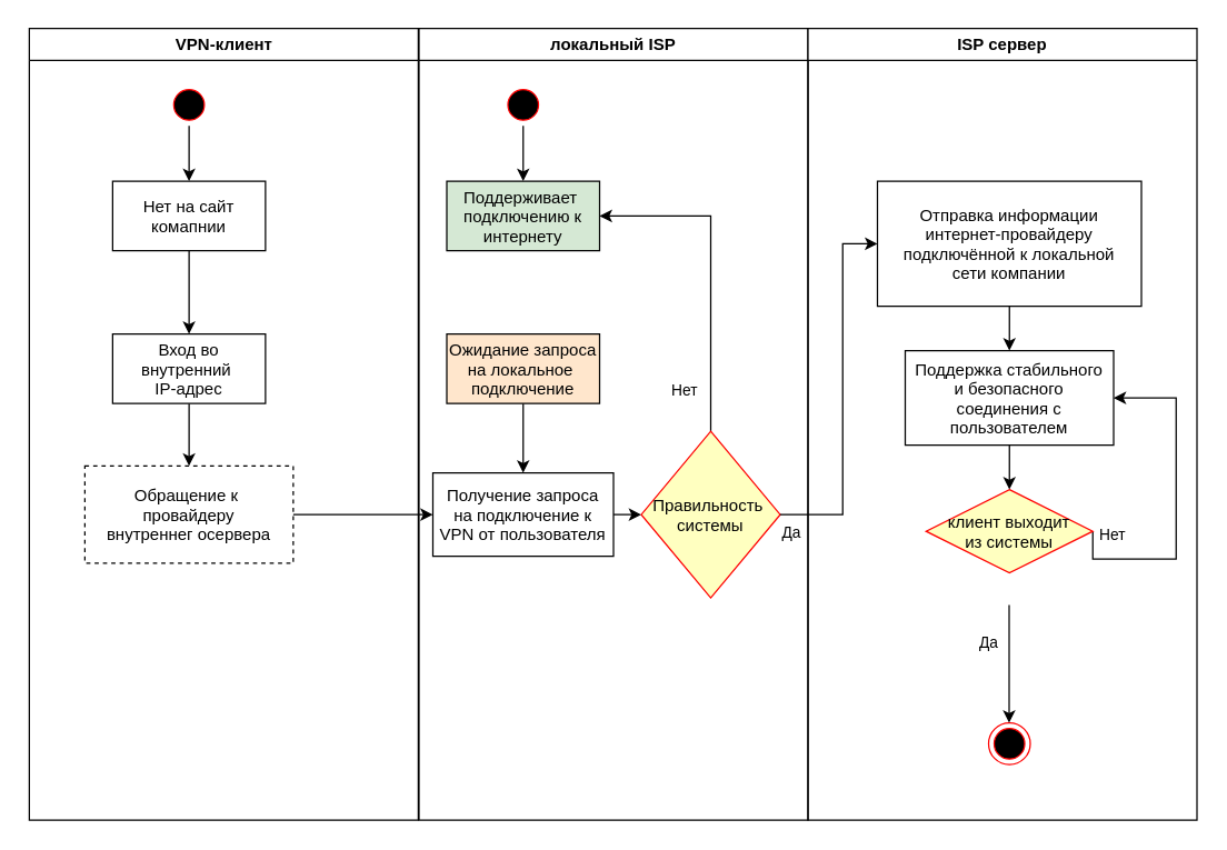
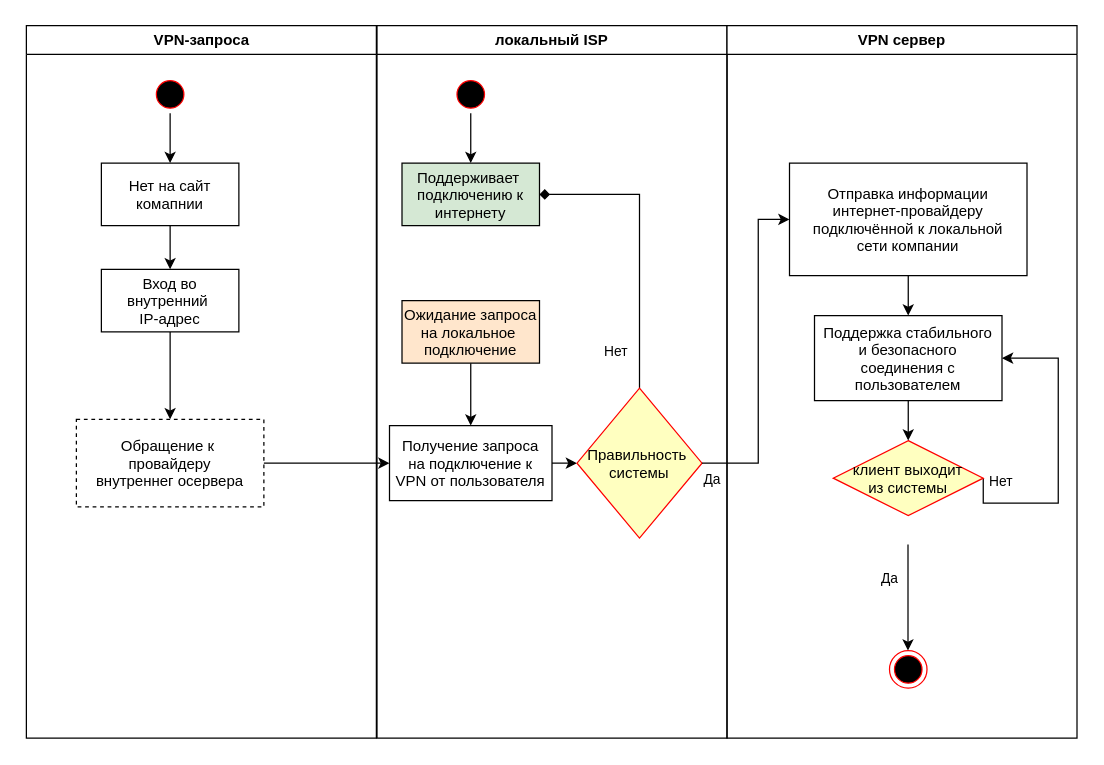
  <mxCell id="0" />
  <mxCell id="1" parent="0" />
- <mxCell id="2" value="VPN-клиент" style="swimlane;whiteSpace=wrap" parent="1" vertex="1"><mxGeometry x="20.5" y="20" width="280" height="570" as="geometry" /></mxCell>
+ <mxCell id="2" value="VPN-запроса" style="swimlane;whiteSpace=wrap" parent="1" vertex="1"><mxGeometry x="20.5" y="20" width="280" height="570" as="geometry" /></mxCell>
  <mxCell id="3" value="" style="edgeStyle=orthogonalEdgeStyle;rounded=0;orthogonalLoop=1;jettySize=auto;html=1;" edge="1" parent="2" source="4" target="6"><mxGeometry relative="1" as="geometry" /></mxCell>
  <mxCell id="4" value="" style="ellipse;shape=startState;fillColor=#000000;strokeColor=#ff0000;" parent="2" vertex="1"><mxGeometry x="100" y="40" width="30" height="30" as="geometry" /></mxCell>
  <mxCell id="5" value="" style="edgeStyle=orthogonalEdgeStyle;rounded=0;orthogonalLoop=1;jettySize=auto;html=1;" edge="1" parent="2" source="6" target="8"><mxGeometry relative="1" as="geometry" /></mxCell>
  <mxCell id="6" value="Нет на сайт &#10;комапнии" style="" parent="2" vertex="1"><mxGeometry x="60" y="110" width="110" height="50" as="geometry" /></mxCell>
  <mxCell id="7" value="" style="edgeStyle=orthogonalEdgeStyle;rounded=0;orthogonalLoop=1;jettySize=auto;html=1;" edge="1" parent="2" source="8" target="9"><mxGeometry relative="1" as="geometry" /></mxCell>
- <mxCell id="8" value="Вход во&#10;внутренний &#10;IP-адрес" style="" parent="2" vertex="1"><mxGeometry x="60" y="220" width="110" height="50" as="geometry" /></mxCell>
+ <mxCell id="8" value="Вход во&#10;внутренний &#10;IP-адрес" style="" parent="2" vertex="1"><mxGeometry x="60" y="195" width="110" height="50" as="geometry" /></mxCell>
  <mxCell id="9" value="Обращение к &#10;провайдеру&#10;внутреннег осервера" style="dashed=1;" parent="2" vertex="1"><mxGeometry x="40" y="315" width="150" height="70" as="geometry" /></mxCell>
  <mxCell id="10" value="локальный ISP" style="swimlane;whiteSpace=wrap" parent="1" vertex="1"><mxGeometry x="301" y="20" width="280" height="570" as="geometry" /></mxCell>
  <mxCell id="11" value="" style="edgeStyle=orthogonalEdgeStyle;rounded=0;orthogonalLoop=1;jettySize=auto;html=1;" edge="1" parent="10" source="12" target="13"><mxGeometry relative="1" as="geometry" /></mxCell>
  <mxCell id="12" value="" style="ellipse;shape=startState;fillColor=#000000;strokeColor=#ff0000;" parent="10" vertex="1"><mxGeometry x="60" y="40" width="30" height="30" as="geometry" /></mxCell>
  <mxCell id="13" value="Поддерживает &#10;подключению к&#10;интернету" style="fillColor=#d5e8d4;" parent="10" vertex="1"><mxGeometry x="20" y="110" width="110" height="50" as="geometry" /></mxCell>
  <mxCell id="14" value="" style="edgeStyle=orthogonalEdgeStyle;rounded=0;orthogonalLoop=1;jettySize=auto;html=1;" edge="1" parent="10" source="15" target="17"><mxGeometry relative="1" as="geometry" /></mxCell>
  <mxCell id="15" value="Ожидание запроса&#10;на локальное &#10;подключение" style="fillColor=#ffe6cc;" parent="10" vertex="1"><mxGeometry x="20" y="220" width="110" height="50" as="geometry" /></mxCell>
  <mxCell id="16" style="edgeStyle=orthogonalEdgeStyle;rounded=0;orthogonalLoop=1;jettySize=auto;html=1;exitX=1;exitY=0.5;exitDx=0;exitDy=0;entryX=0;entryY=0.5;entryDx=0;entryDy=0;" edge="1" parent="10" source="17" target="20"><mxGeometry relative="1" as="geometry" /></mxCell>
  <mxCell id="17" value="Получение запроса&#10;на подключение к&#10;VPN от пользователя" style="" parent="10" vertex="1"><mxGeometry x="10" y="320" width="130" height="60" as="geometry" /></mxCell>
- <mxCell id="18" style="edgeStyle=orthogonalEdgeStyle;rounded=0;orthogonalLoop=1;jettySize=auto;html=1;exitX=0.5;exitY=0;exitDx=0;exitDy=0;entryX=1;entryY=0.5;entryDx=0;entryDy=0;" edge="1" parent="10" source="20" target="13"><mxGeometry relative="1" as="geometry" /></mxCell>
+ <mxCell id="18" style="edgeStyle=orthogonalEdgeStyle;rounded=0;orthogonalLoop=1;jettySize=auto;html=1;exitX=0.5;exitY=0;exitDx=0;exitDy=0;entryX=1;entryY=0.5;entryDx=0;entryDy=0;endArrow=diamond;" edge="1" parent="10" source="20" target="13"><mxGeometry relative="1" as="geometry" /></mxCell>
  <mxCell id="19" value="Нет" style="edgeLabel;html=1;align=center;verticalAlign=middle;resizable=0;points=[];" vertex="1" connectable="0" parent="18"><mxGeometry x="-0.741" y="-1" relative="1" as="geometry"><mxPoint x="-21" as="offset" /></mxGeometry></mxCell>
  <mxCell id="20" value="Правильность &#10;системы" style="rhombus;fillColor=#ffffc0;strokeColor=#ff0000;" parent="10" vertex="1"><mxGeometry x="160" y="290" width="100" height="120" as="geometry" /></mxCell>
- <mxCell id="21" value="ISP сервер" style="swimlane;whiteSpace=wrap" parent="1" vertex="1"><mxGeometry x="581" y="20" width="280" height="570" as="geometry" /></mxCell>
+ <mxCell id="21" value="VPN сервер" style="swimlane;whiteSpace=wrap" parent="1" vertex="1"><mxGeometry x="581" y="20" width="280" height="570" as="geometry" /></mxCell>
  <mxCell id="22" value="" style="ellipse;shape=endState;fillColor=#000000;strokeColor=#ff0000" parent="21" vertex="1"><mxGeometry x="130" y="500" width="30" height="30" as="geometry" /></mxCell>
  <mxCell id="23" style="edgeStyle=orthogonalEdgeStyle;rounded=0;orthogonalLoop=1;jettySize=auto;html=1;exitX=0.5;exitY=1;exitDx=0;exitDy=0;entryX=0.5;entryY=0;entryDx=0;entryDy=0;" edge="1" parent="21"><mxGeometry relative="1" as="geometry"><mxPoint x="144.8" y="415" as="sourcePoint" /><mxPoint x="144.8" y="500" as="targetPoint" /></mxGeometry></mxCell>
  <mxCell id="24" value="Да" style="edgeLabel;html=1;align=center;verticalAlign=middle;resizable=0;points=[];" vertex="1" connectable="0" parent="23"><mxGeometry x="-0.388" y="-3" relative="1" as="geometry"><mxPoint x="-12" as="offset" /></mxGeometry></mxCell>
  <mxCell id="25" style="edgeStyle=orthogonalEdgeStyle;rounded=0;orthogonalLoop=1;jettySize=auto;html=1;exitX=1;exitY=0.5;exitDx=0;exitDy=0;entryX=1;entryY=0.5;entryDx=0;entryDy=0;" edge="1" parent="21" source="27" target="31"><mxGeometry relative="1" as="geometry"><Array as="points"><mxPoint x="265" y="382" /><mxPoint x="265" y="266" /></Array></mxGeometry></mxCell>
  <mxCell id="26" value="Нет" style="edgeLabel;html=1;align=center;verticalAlign=middle;resizable=0;points=[];" vertex="1" connectable="0" parent="25"><mxGeometry x="-0.882" y="-2" relative="1" as="geometry"><mxPoint x="15" y="-12" as="offset" /></mxGeometry></mxCell>
  <mxCell id="27" value="клиент выходит&#10;из системы" style="rhombus;fillColor=#ffffc0;strokeColor=#ff0000;" vertex="1" parent="21"><mxGeometry x="85" y="332" width="120" height="60" as="geometry" /></mxCell>
  <mxCell id="28" style="edgeStyle=orthogonalEdgeStyle;rounded=0;orthogonalLoop=1;jettySize=auto;html=1;" edge="1" parent="21" source="29" target="31"><mxGeometry relative="1" as="geometry" /></mxCell>
  <mxCell id="29" value="Отправка информации&#10;интернет-провайдеру&#10;подключённой к локальной&#10;сети компании" style="" vertex="1" parent="21"><mxGeometry x="50" y="110" width="190" height="90" as="geometry" /></mxCell>
  <mxCell id="30" style="edgeStyle=orthogonalEdgeStyle;rounded=0;orthogonalLoop=1;jettySize=auto;html=1;entryX=0.5;entryY=0;entryDx=0;entryDy=0;" edge="1" parent="21" source="31" target="27"><mxGeometry relative="1" as="geometry" /></mxCell>
  <mxCell id="31" value="Поддержка стабильного&#10;и безопасного&#10;соединения с&#10;пользователем" style="" vertex="1" parent="21"><mxGeometry x="70" y="232" width="150" height="68" as="geometry" /></mxCell>
  <mxCell id="32" value="" style="edgeStyle=orthogonalEdgeStyle;rounded=0;orthogonalLoop=1;jettySize=auto;html=1;" edge="1" parent="1" source="9" target="17"><mxGeometry relative="1" as="geometry" /></mxCell>
  <mxCell id="33" style="edgeStyle=orthogonalEdgeStyle;rounded=0;orthogonalLoop=1;jettySize=auto;html=1;entryX=0;entryY=0.5;entryDx=0;entryDy=0;" edge="1" parent="1" source="20" target="29"><mxGeometry relative="1" as="geometry"><Array as="points"><mxPoint x="606" y="370" /><mxPoint x="606" y="175" /></Array></mxGeometry></mxCell>
  <mxCell id="34" value="Да" style="edgeLabel;html=1;align=center;verticalAlign=middle;resizable=0;points=[];" vertex="1" connectable="0" parent="33"><mxGeometry x="-0.905" y="-3" relative="1" as="geometry"><mxPoint x="-6" y="9" as="offset" /></mxGeometry></mxCell>
